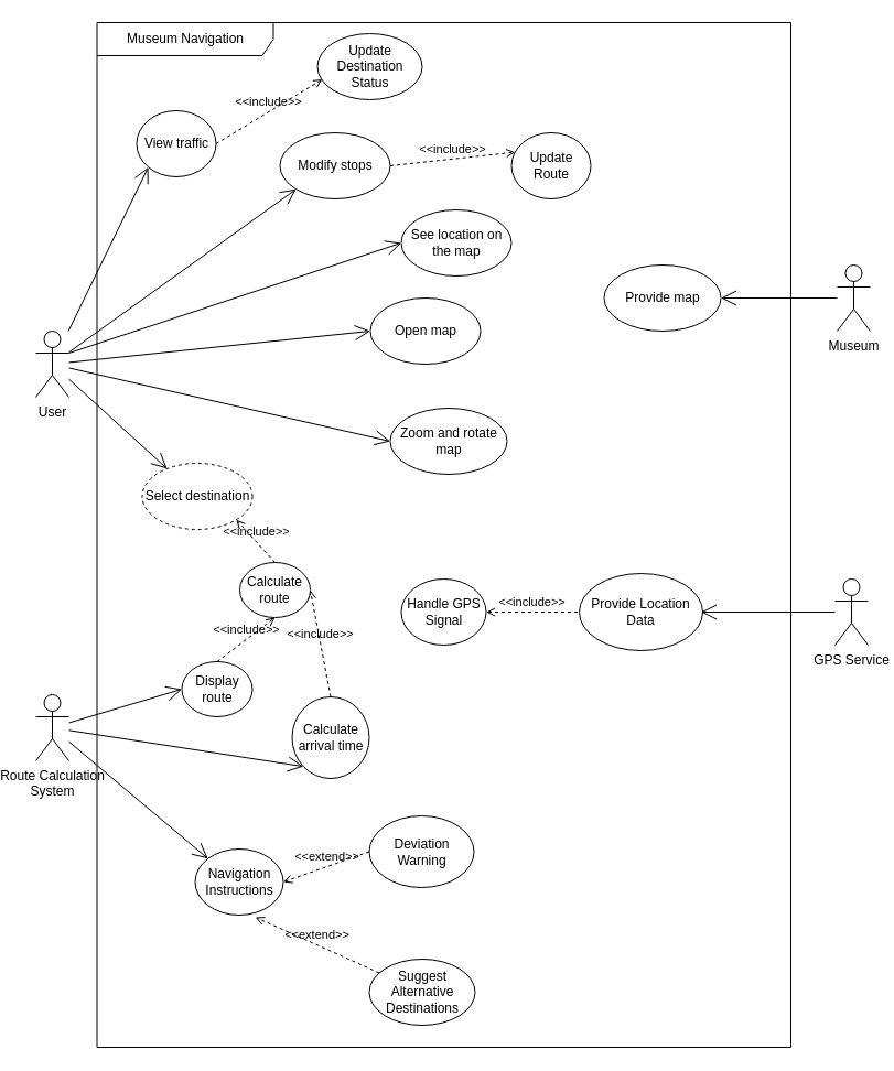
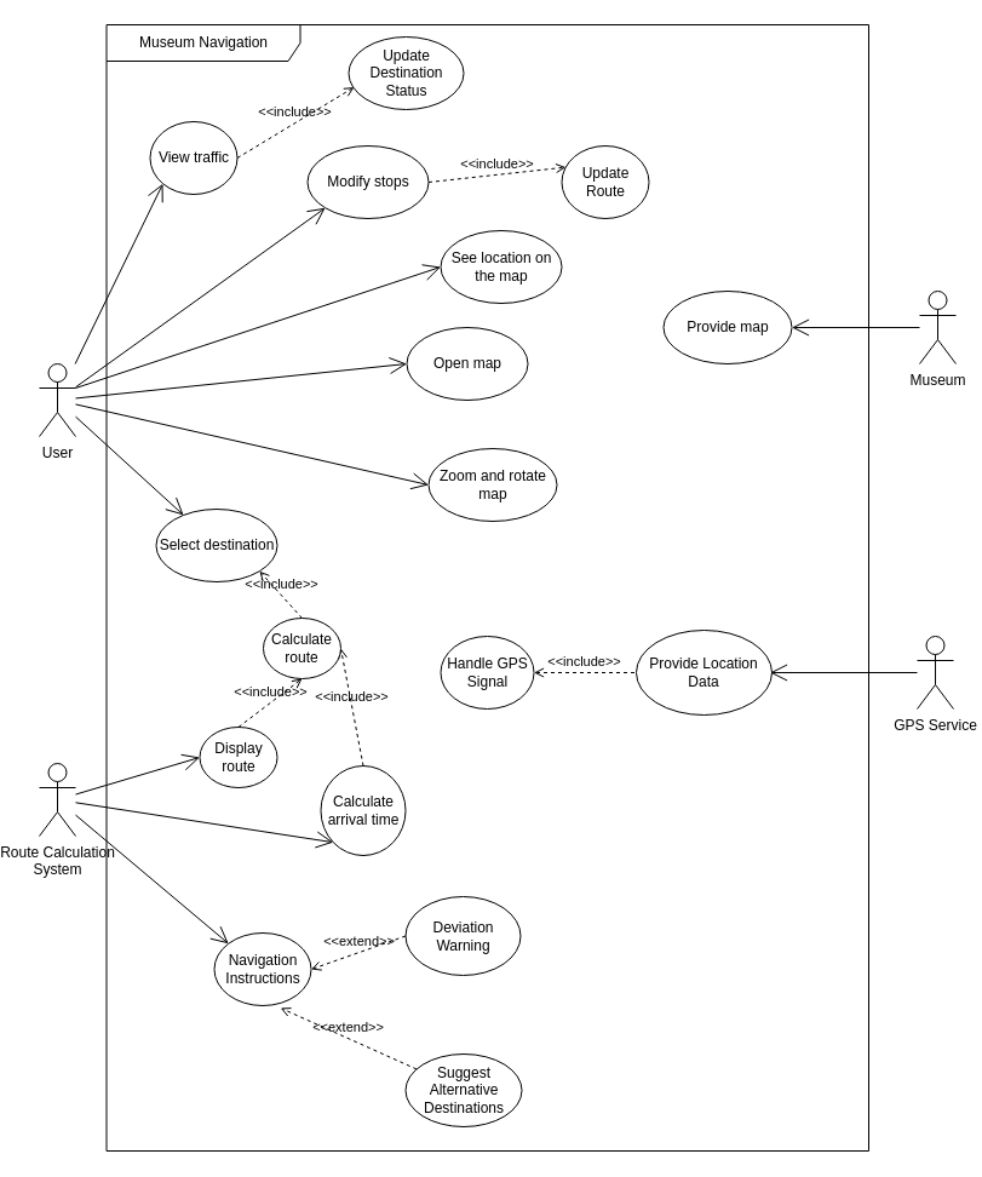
  <mxCell id="0" />
  <mxCell id="1" parent="0" />
  <mxCell id="2" value="&lt;div&gt;Museum Navigation&lt;/div&gt;" style="shape=umlFrame;whiteSpace=wrap;html=1;pointerEvents=0;recursiveResize=0;container=1;collapsible=0;width=160;" parent="1" vertex="1"><mxGeometry x="75.5" y="20" width="629.5" height="930" as="geometry" /></mxCell>
  <mxCell id="3" value="Open map" style="ellipse;whiteSpace=wrap;html=1;" parent="2" vertex="1"><mxGeometry x="248" y="250" width="100" height="60" as="geometry" /></mxCell>
  <mxCell id="4" value="See location on the map" style="ellipse;whiteSpace=wrap;html=1;" parent="2" vertex="1"><mxGeometry x="276" y="170" width="100" height="60" as="geometry" /></mxCell>
- <mxCell id="5" value="Select destination" style="ellipse;whiteSpace=wrap;html=1;dashed=1;" parent="2" vertex="1"><mxGeometry x="41" y="400" width="100" height="60" as="geometry" /></mxCell>
+ <mxCell id="5" value="Select destination" style="ellipse;whiteSpace=wrap;html=1;" parent="2" vertex="1"><mxGeometry x="41" y="400" width="100" height="60" as="geometry" /></mxCell>
  <mxCell id="6" value="Modify stops" style="ellipse;whiteSpace=wrap;html=1;" parent="2" vertex="1"><mxGeometry x="166" y="100" width="100" height="60" as="geometry" /></mxCell>
  <mxCell id="7" value="Zoom and rotate map" style="ellipse;whiteSpace=wrap;html=1;" parent="2" vertex="1"><mxGeometry x="266" y="350" width="106" height="60" as="geometry" /></mxCell>
  <mxCell id="8" value="Navigation Instructions" style="ellipse;whiteSpace=wrap;html=1;" parent="2" vertex="1"><mxGeometry x="89" y="750" width="80" height="60" as="geometry" /></mxCell>
  <mxCell id="9" value="Update Route" style="ellipse;whiteSpace=wrap;html=1;" parent="2" vertex="1"><mxGeometry x="376" y="100" width="72" height="60" as="geometry" /></mxCell>
  <mxCell id="10" value="Update&lt;div&gt;Destination&lt;br&gt;&lt;div&gt;Status&lt;/div&gt;&lt;/div&gt;" style="ellipse;whiteSpace=wrap;html=1;" parent="2" vertex="1"><mxGeometry x="200" y="10" width="95" height="60" as="geometry" /></mxCell>
  <mxCell id="11" value="Suggest Alternative Destinations" style="ellipse;whiteSpace=wrap;html=1;" parent="2" vertex="1"><mxGeometry x="247" y="850" width="96" height="60" as="geometry" /></mxCell>
  <mxCell id="12" value="Deviation&lt;div&gt;Warning&lt;/div&gt;" style="ellipse;whiteSpace=wrap;html=1;" parent="2" vertex="1"><mxGeometry x="247" y="720" width="95" height="65" as="geometry" /></mxCell>
  <mxCell id="13" value="View traffic" style="ellipse;whiteSpace=wrap;html=1;" parent="2" vertex="1"><mxGeometry x="36" y="80" width="72" height="60" as="geometry" /></mxCell>
  <mxCell id="14" value="&amp;lt;&amp;lt;include&amp;gt;&amp;gt;" style="html=1;verticalAlign=bottom;labelBackgroundColor=none;endArrow=open;endFill=0;dashed=1;rounded=0;entryX=0.047;entryY=0.294;entryDx=0;entryDy=0;entryPerimeter=0;exitX=1;exitY=0.5;exitDx=0;exitDy=0;" parent="2" source="6" target="9" edge="1"><mxGeometry width="160" relative="1" as="geometry"><mxPoint x="58" y="390" as="sourcePoint" /><mxPoint x="218" y="390" as="targetPoint" /></mxGeometry></mxCell>
  <mxCell id="15" value="&amp;lt;&amp;lt;extend&amp;gt;&amp;gt;" style="html=1;verticalAlign=bottom;labelBackgroundColor=none;endArrow=open;endFill=0;dashed=1;rounded=0;entryX=1;entryY=0.5;entryDx=0;entryDy=0;exitX=0;exitY=0.5;exitDx=0;exitDy=0;" parent="2" source="12" target="8" edge="1"><mxGeometry width="160" relative="1" as="geometry"><mxPoint x="77" y="810" as="sourcePoint" /><mxPoint x="237" y="810" as="targetPoint" /></mxGeometry></mxCell>
  <mxCell id="16" value="Provide map" style="ellipse;whiteSpace=wrap;html=1;" parent="2" vertex="1"><mxGeometry x="460" y="220" width="106" height="60" as="geometry" /></mxCell>
  <mxCell id="17" value="&amp;lt;&amp;lt;include&amp;gt;&amp;gt;" style="html=1;verticalAlign=bottom;labelBackgroundColor=none;endArrow=open;endFill=0;dashed=1;rounded=0;entryX=0.047;entryY=0.693;entryDx=0;entryDy=0;exitX=1;exitY=0.5;exitDx=0;exitDy=0;entryPerimeter=0;" parent="2" source="13" target="10" edge="1"><mxGeometry width="160" relative="1" as="geometry"><mxPoint x="118" y="62" as="sourcePoint" /><mxPoint x="231" y="50" as="targetPoint" /></mxGeometry></mxCell>
  <mxCell id="18" value="Provide Location Data" style="ellipse;whiteSpace=wrap;html=1;" parent="2" vertex="1"><mxGeometry x="437.5" y="500" width="112" height="70" as="geometry" /></mxCell>
  <mxCell id="19" value="&amp;lt;&amp;lt;extend&amp;gt;&amp;gt;" style="html=1;verticalAlign=bottom;labelBackgroundColor=none;endArrow=open;endFill=0;dashed=1;rounded=0;entryX=0.684;entryY=1.033;entryDx=0;entryDy=0;entryPerimeter=0;" edge="1" parent="2" source="11" target="8"><mxGeometry width="160" relative="1" as="geometry"><mxPoint x="287" y="773" as="sourcePoint" /><mxPoint x="179" y="790" as="targetPoint" /></mxGeometry></mxCell>
  <mxCell id="20" value="Handle GPS Signal" style="ellipse;whiteSpace=wrap;html=1;" parent="2" vertex="1"><mxGeometry x="276" y="505" width="77" height="60" as="geometry" /></mxCell>
  <mxCell id="21" value="&amp;lt;&amp;lt;include&amp;gt;&amp;gt;" style="html=1;verticalAlign=bottom;labelBackgroundColor=none;endArrow=open;endFill=0;dashed=1;rounded=0;exitX=0;exitY=0.5;exitDx=0;exitDy=0;entryX=1;entryY=0.5;entryDx=0;entryDy=0;" parent="2" target="20" edge="1"><mxGeometry width="160" relative="1" as="geometry"><mxPoint x="436" y="535" as="sourcePoint" /><mxPoint x="336" y="420" as="targetPoint" /></mxGeometry></mxCell>
  <mxCell id="22" value="GPS Service" style="shape=umlActor;verticalLabelPosition=bottom;verticalAlign=top;html=1;" parent="2" vertex="1"><mxGeometry x="669.5" y="505" width="30" height="60" as="geometry" /></mxCell>
  <mxCell id="23" value="" style="endArrow=open;endFill=1;endSize=12;html=1;rounded=0;entryX=1;entryY=0.5;entryDx=0;entryDy=0;" parent="2" source="22" edge="1"><mxGeometry width="160" relative="1" as="geometry"><mxPoint x="264.5" y="565" as="sourcePoint" /><mxPoint x="548" y="535" as="targetPoint" /></mxGeometry></mxCell>
  <mxCell id="24" value="Calculate arrival time" style="ellipse;whiteSpace=wrap;html=1;direction=south;" parent="2" vertex="1"><mxGeometry x="177" y="612" width="70" height="74" as="geometry" /></mxCell>
  <mxCell id="25" value="Display&lt;div&gt;route&lt;/div&gt;" style="ellipse;whiteSpace=wrap;html=1;" parent="2" vertex="1"><mxGeometry x="77" y="580" width="64" height="50" as="geometry" /></mxCell>
  <mxCell id="26" value="&amp;lt;&amp;lt;include&amp;gt;&amp;gt;" style="html=1;verticalAlign=bottom;labelBackgroundColor=none;endArrow=open;endFill=0;dashed=1;rounded=0;exitX=0;exitY=0.5;exitDx=0;exitDy=0;entryX=1;entryY=0.5;entryDx=0;entryDy=0;" edge="1" parent="2" source="24" target="28"><mxGeometry x="-0.008" width="160" relative="1" as="geometry"><mxPoint x="269.5" y="525" as="sourcePoint" /><mxPoint x="198.428" y="655.257" as="targetPoint" /><mxPoint as="offset" /></mxGeometry></mxCell>
  <mxCell id="27" value="&amp;lt;&amp;lt;include&amp;gt;&amp;gt;" style="html=1;verticalAlign=bottom;labelBackgroundColor=none;endArrow=open;endFill=0;dashed=1;rounded=0;exitX=0.5;exitY=0;exitDx=0;exitDy=0;entryX=0.5;entryY=1;entryDx=0;entryDy=0;" edge="1" parent="2" source="25" target="28"><mxGeometry width="160" relative="1" as="geometry"><mxPoint x="213" y="588" as="sourcePoint" /><mxPoint x="180.373" y="662.322" as="targetPoint" /></mxGeometry></mxCell>
  <mxCell id="28" value="Calculate route" style="ellipse;whiteSpace=wrap;html=1;" parent="2" vertex="1"><mxGeometry x="129.5" y="490" width="64" height="50" as="geometry" /></mxCell>
  <mxCell id="29" value="&amp;lt;&amp;lt;include&amp;gt;&amp;gt;" style="html=1;verticalAlign=bottom;labelBackgroundColor=none;endArrow=open;endFill=0;dashed=1;rounded=0;exitX=0.5;exitY=0;exitDx=0;exitDy=0;entryX=1;entryY=1;entryDx=0;entryDy=0;" edge="1" parent="2" source="28" target="5"><mxGeometry x="-0.008" width="160" relative="1" as="geometry"><mxPoint x="248" y="537" as="sourcePoint" /><mxPoint x="230" y="440" as="targetPoint" /><mxPoint as="offset" /></mxGeometry></mxCell>
  <mxCell id="30" value="User" style="shape=umlActor;verticalLabelPosition=bottom;verticalAlign=top;html=1;" parent="1" vertex="1"><mxGeometry x="20" y="300" width="30" height="60" as="geometry" /></mxCell>
  <mxCell id="31" value="" style="endArrow=open;endFill=1;endSize=12;html=1;rounded=0;" parent="1" source="30" target="5" edge="1"><mxGeometry width="160" relative="1" as="geometry"><mxPoint x="42" y="179.5" as="sourcePoint" /><mxPoint x="202" y="179.5" as="targetPoint" /></mxGeometry></mxCell>
  <mxCell id="32" value="" style="endArrow=open;endFill=1;endSize=12;html=1;rounded=0;entryX=0;entryY=1;entryDx=0;entryDy=0;" parent="1" source="30" target="6" edge="1"><mxGeometry width="160" relative="1" as="geometry"><mxPoint x="60" y="187" as="sourcePoint" /><mxPoint x="137" y="121" as="targetPoint" /></mxGeometry></mxCell>
  <mxCell id="33" value="" style="endArrow=open;endFill=1;endSize=12;html=1;rounded=0;entryX=0;entryY=0.5;entryDx=0;entryDy=0;" parent="1" source="30" target="3" edge="1"><mxGeometry width="160" relative="1" as="geometry"><mxPoint x="70" y="197" as="sourcePoint" /><mxPoint x="147" y="131" as="targetPoint" /></mxGeometry></mxCell>
  <mxCell id="34" value="" style="endArrow=open;endFill=1;endSize=12;html=1;rounded=0;entryX=0;entryY=1;entryDx=0;entryDy=0;" parent="1" source="30" target="13" edge="1"><mxGeometry width="160" relative="1" as="geometry"><mxPoint x="80" y="207" as="sourcePoint" /><mxPoint x="130" y="118" as="targetPoint" /></mxGeometry></mxCell>
  <mxCell id="35" value="" style="endArrow=open;endFill=1;endSize=12;html=1;rounded=0;entryX=0;entryY=0.5;entryDx=0;entryDy=0;" parent="1" source="30" target="7" edge="1"><mxGeometry width="160" relative="1" as="geometry"><mxPoint x="90" y="217" as="sourcePoint" /><mxPoint x="167" y="151" as="targetPoint" /></mxGeometry></mxCell>
  <mxCell id="36" value="" style="endArrow=open;endFill=1;endSize=12;html=1;rounded=0;entryX=0;entryY=0.5;entryDx=0;entryDy=0;exitX=1;exitY=0.333;exitDx=0;exitDy=0;exitPerimeter=0;" parent="1" source="30" target="4" edge="1"><mxGeometry width="160" relative="1" as="geometry"><mxPoint x="50" y="190" as="sourcePoint" /><mxPoint x="227" y="211" as="targetPoint" /></mxGeometry></mxCell>
  <mxCell id="37" value="Museum" style="shape=umlActor;verticalLabelPosition=bottom;verticalAlign=top;html=1;outlineConnect=0;" parent="1" vertex="1"><mxGeometry x="747" y="240" width="30" height="60" as="geometry" /></mxCell>
  <mxCell id="38" value="" style="endArrow=open;endFill=1;endSize=12;html=1;rounded=0;entryX=1;entryY=0.5;entryDx=0;entryDy=0;" parent="1" source="37" target="16" edge="1"><mxGeometry width="160" relative="1" as="geometry"><mxPoint x="608" y="320" as="sourcePoint" /><mxPoint x="540" y="320" as="targetPoint" /></mxGeometry></mxCell>
  <mxCell id="39" value="Route Calculation&lt;div&gt;System&lt;/div&gt;" style="shape=umlActor;verticalLabelPosition=bottom;verticalAlign=top;html=1;" vertex="1" parent="1"><mxGeometry x="20" y="630" width="30" height="60" as="geometry" /></mxCell>
  <mxCell id="40" value="" style="endArrow=open;endFill=1;endSize=12;html=1;rounded=0;entryX=0;entryY=0;entryDx=0;entryDy=0;" edge="1" parent="1" source="39" target="8"><mxGeometry width="160" relative="1" as="geometry"><mxPoint x="116.5" y="620" as="sourcePoint" /><mxPoint x="205.5" y="701" as="targetPoint" /></mxGeometry></mxCell>
  <mxCell id="41" value="" style="endArrow=open;endFill=1;endSize=12;html=1;rounded=0;entryX=1;entryY=1;entryDx=0;entryDy=0;" edge="1" parent="1" source="39" target="24"><mxGeometry width="160" relative="1" as="geometry"><mxPoint x="80" y="600" as="sourcePoint" /><mxPoint x="169" y="681" as="targetPoint" /></mxGeometry></mxCell>
  <mxCell id="42" value="" style="endArrow=open;endFill=1;endSize=12;html=1;rounded=0;entryX=0;entryY=0.5;entryDx=0;entryDy=0;" edge="1" parent="1" source="39" target="25"><mxGeometry width="160" relative="1" as="geometry"><mxPoint x="80" y="374" as="sourcePoint" /><mxPoint x="169" y="455" as="targetPoint" /></mxGeometry></mxCell>
